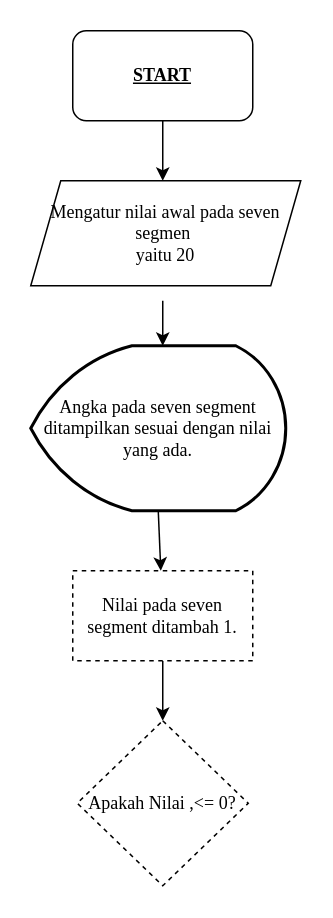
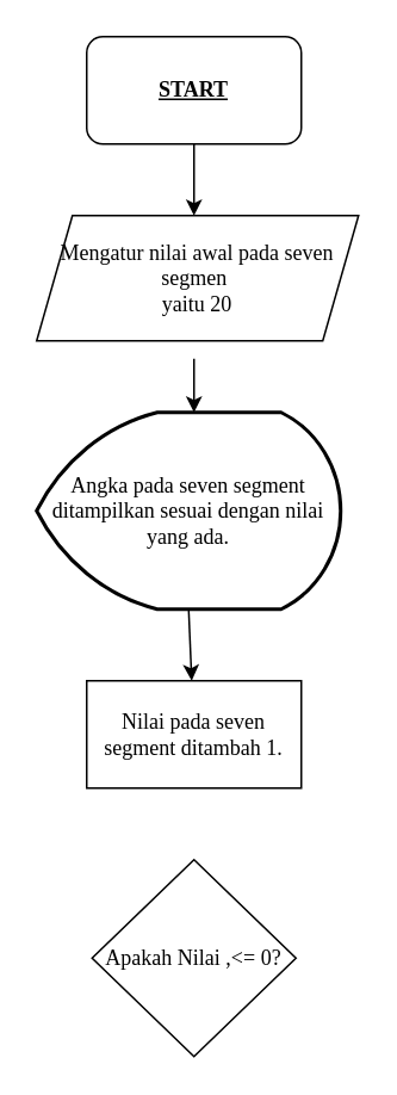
  <mxCell id="0" />
  <mxCell id="1" parent="0" />
  <mxCell id="2" value="&lt;b&gt;&lt;font face=&quot;Times New Roman&quot;&gt;START&lt;/font&gt;&lt;/b&gt;" style="rounded=1;whiteSpace=wrap;html=1;fontStyle=4;fontFamily=Verdana;" parent="1" vertex="1"><mxGeometry x="48" y="20" width="120" height="60" as="geometry" /></mxCell>
  <mxCell id="3" value="" style="endArrow=classic;html=1;rounded=0;entryX=0.5;entryY=0;entryDx=0;entryDy=0;entryPerimeter=0;" parent="1" source="2" edge="1"><mxGeometry width="50" height="50" relative="1" as="geometry"><mxPoint x="120" y="140" as="sourcePoint" /><mxPoint x="108" y="120" as="targetPoint" /></mxGeometry></mxCell>
- <mxCell id="4" value="&lt;font face=&quot;Times New Roman&quot;&gt;Apakah Nilai ,&amp;lt;= 0?&lt;/font&gt;" style="rhombus;whiteSpace=wrap;html=1;dashed=1;" parent="1" vertex="1"><mxGeometry x="51" y="480" width="114" height="110" as="geometry" /></mxCell>
+ <mxCell id="4" value="&lt;font face=&quot;Times New Roman&quot;&gt;Apakah Nilai ,&amp;lt;= 0?&lt;/font&gt;" style="rhombus;whiteSpace=wrap;html=1;" parent="1" vertex="1"><mxGeometry x="51" y="480" width="114" height="110" as="geometry" /></mxCell>
  <mxCell id="5" value="" style="endArrow=classic;html=1;rounded=0;exitX=0.5;exitY=1;exitDx=0;exitDy=0;entryX=0.5;entryY=0;entryDx=0;entryDy=0;" parent="1" edge="1"><mxGeometry width="50" height="50" relative="1" as="geometry"><mxPoint x="108" y="200" as="sourcePoint" /><mxPoint x="108" y="230" as="targetPoint" /></mxGeometry></mxCell>
- <mxCell id="6" style="edgeStyle=orthogonalEdgeStyle;rounded=0;orthogonalLoop=1;jettySize=auto;html=1;entryX=0.5;entryY=0;entryDx=0;entryDy=0;" parent="1" source="7" target="4" edge="1"><mxGeometry relative="1" as="geometry" /></mxCell>
- <mxCell id="7" value="&lt;font face=&quot;Times New Roman&quot;&gt;Nilai pada seven segment ditambah 1.&lt;/font&gt;" style="rounded=0;whiteSpace=wrap;html=1;dashed=1;" parent="1" vertex="1"><mxGeometry x="48" y="380" width="120" height="60" as="geometry" /></mxCell>
+ <mxCell id="7" value="&lt;font face=&quot;Times New Roman&quot;&gt;Nilai pada seven segment ditambah 1.&lt;/font&gt;" style="rounded=0;whiteSpace=wrap;html=1;" parent="1" vertex="1"><mxGeometry x="48" y="380" width="120" height="60" as="geometry" /></mxCell>
  <mxCell id="8" value="&lt;font face=&quot;Times New Roman&quot;&gt;Angka pada seven segment ditampilkan sesuai dengan nilai yang ada.&lt;/font&gt;" style="strokeWidth=2;html=1;shape=mxgraph.flowchart.display;whiteSpace=wrap;" parent="1" vertex="1"><mxGeometry x="20" y="230" width="170" height="110" as="geometry" /></mxCell>
  <mxCell id="9" value="" style="endArrow=classic;html=1;rounded=0;exitX=0.5;exitY=1;exitDx=0;exitDy=0;exitPerimeter=0;" parent="1" source="8" target="7" edge="1"><mxGeometry width="50" height="50" relative="1" as="geometry"><mxPoint x="80" y="420" as="sourcePoint" /><mxPoint x="130" y="370" as="targetPoint" /></mxGeometry></mxCell>
  <mxCell id="10" value="&lt;font face=&quot;Times New Roman&quot;&gt;Mengatur nilai awal pada seven segmen&amp;nbsp;&lt;/font&gt;&lt;div&gt;&lt;font face=&quot;lWtG1cyGPfQMQ6QU7JfC&quot;&gt;yaitu 20&lt;/font&gt;&lt;/div&gt;" style="shape=parallelogram;perimeter=parallelogramPerimeter;whiteSpace=wrap;html=1;fixedSize=1;" parent="1" vertex="1"><mxGeometry x="20" y="120" width="180" height="70" as="geometry" /></mxCell>
